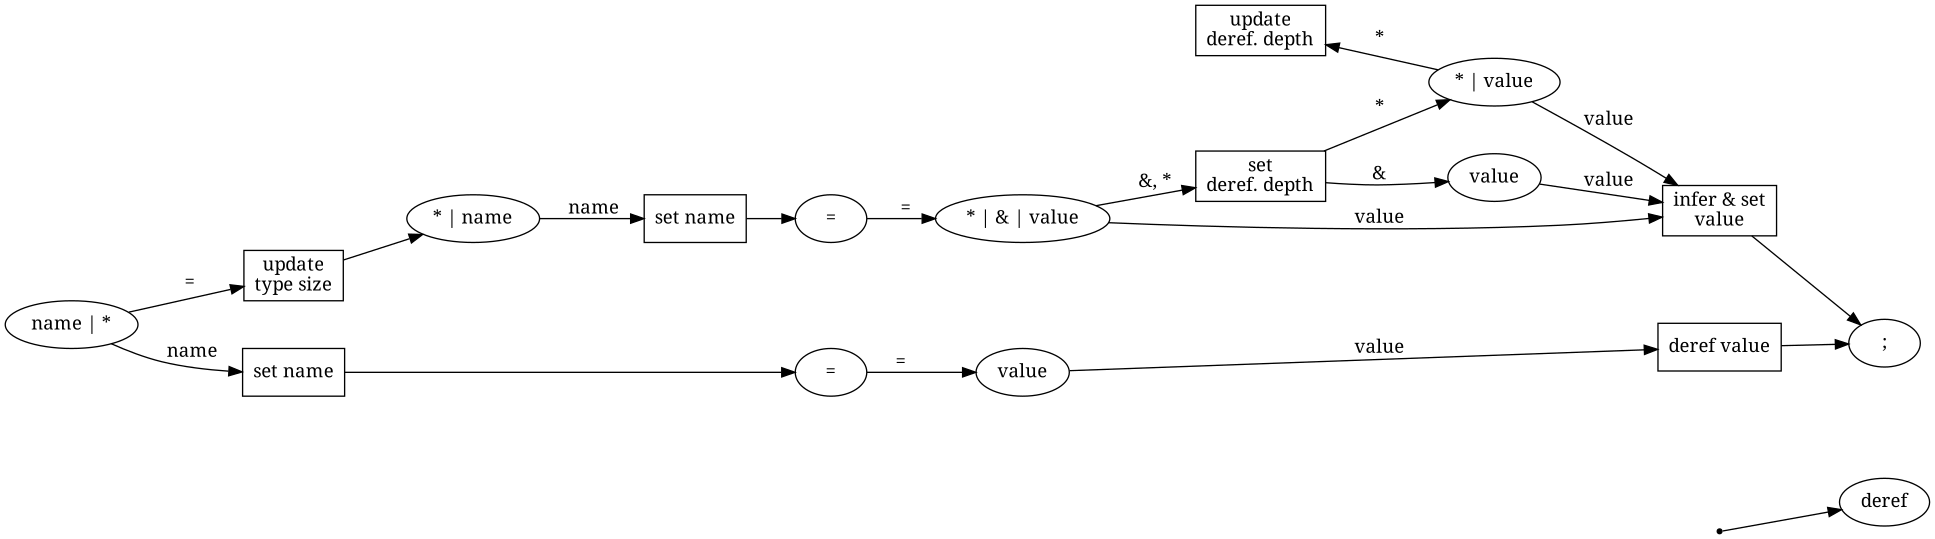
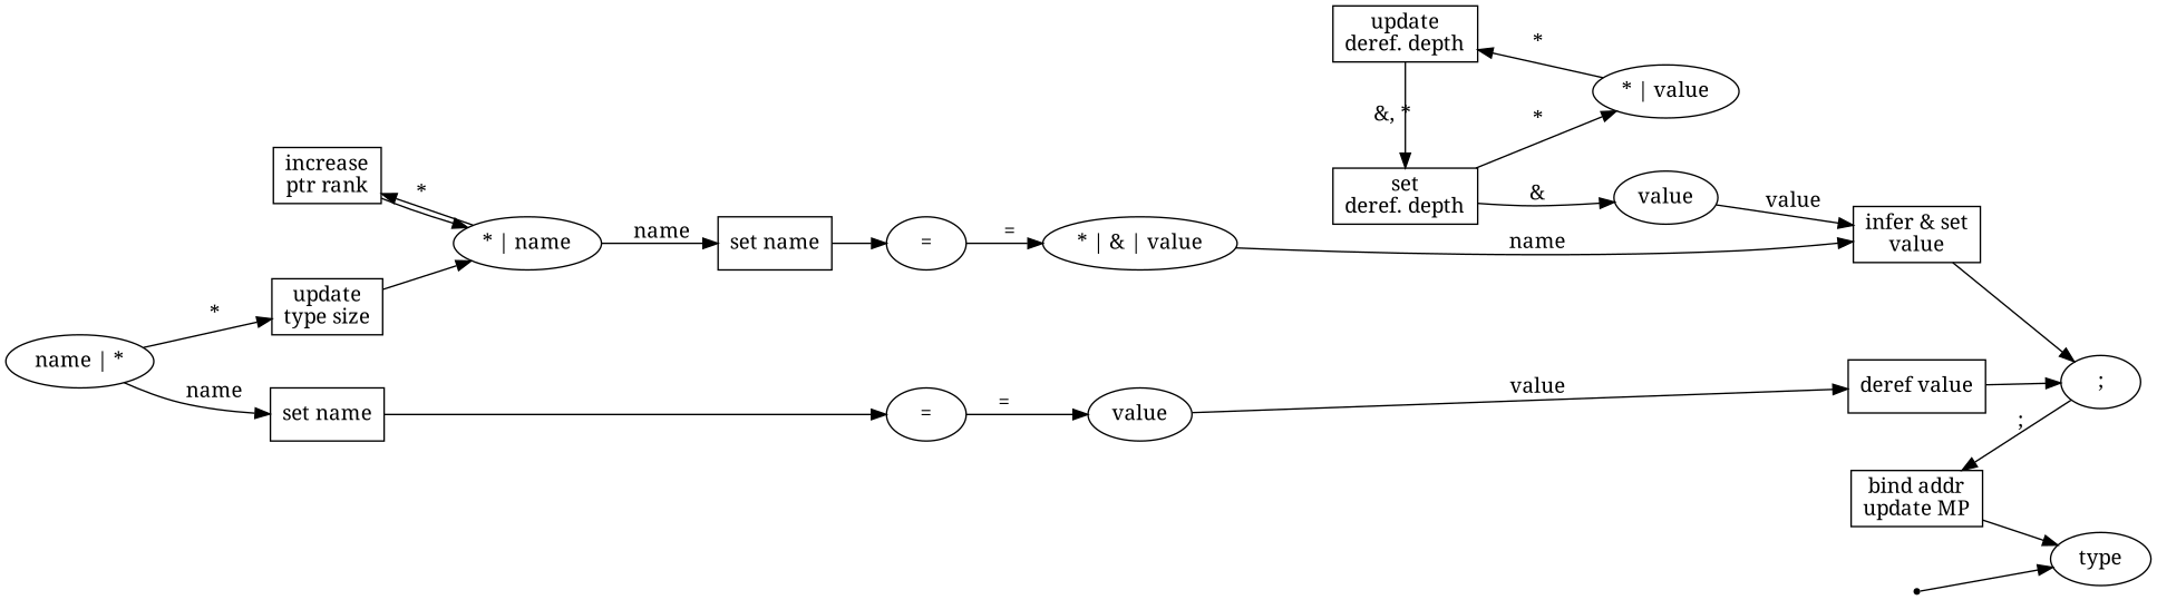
  digraph {
    fontname="Noto Serif"
    nodesep=0.5
    rankdir=LR
    ranksep=0.5
    node [fontname="Noto Serif"]
    edge [fontname="Noto Serif"]
    "set\nderef. depth" [shape=rectangle]
    "update\nderef. depth" [shape=rectangle]
    "="
    " = "
    "infer & set\nvalue" [shape=rectangle]
+   "bind addr\nupdate MP" [shape=rectangle]
    n7 [label="deref value" shape=rectangle]
    "update\ntype size" [shape=rectangle]
+   "increase\nptr rank" [shape=rectangle]
    "set name\r" [shape=rectangle]
    "* | & | value"
    value
    "value\n"
    "* | value"
    ";"
-   type [label=deref]
+   type
    "* | name"
    "" [fillcolor=dark shape=point style=filled]
    "name | *"
    "set name" [shape=rectangle]
    subgraph sub_1 {
      rank=same
      "set\nderef. depth"
      "update\nderef. depth"
    }
    subgraph sub_2 {
      rank=same
      "="
      " = "
    }
    subgraph sub_3 {
      rank=same
      "infer & set\nvalue"
+     "bind addr\nupdate MP"
      n7
    }
    subgraph sub_4 {
      rank=same
      "update\ntype size"
+     "increase\nptr rank"
      "set name\r"
    }
    subgraph sub_5 {
      rank=same
      "* | & | value"
      value
    }
    "set\nderef. depth" -> "value\n" [label=" &"]
    "set\nderef. depth" -> "* | value" [label=" *"]
    "=" -> "* | & | value" [label="  ="]
    " = " -> value [label=" = "]
    "infer & set\nvalue" -> ";"
+   "bind addr\nupdate MP" -> type
    n7 -> ";"
    "update\ntype size" -> "* | name"
+   "increase\nptr rank" -> "* | name"
    "set name\r" -> " = "
-   "* | & | value" -> "set\nderef. depth" [label=" &, *"]
-   "* | & | value" -> "infer & set\nvalue" [label=" value"]
+   "update\nderef. depth" -> "set\nderef. depth" [label=" &, *"]
+   "* | & | value" -> "infer & set\nvalue" [label=" name"]
    value -> n7 [label=" value"]
    "value\n" -> "infer & set\nvalue" [label=value]
    "* | value" -> "update\nderef. depth" [label=" *"]
-   "* | value" -> "infer & set\nvalue" [label=value]
+   ";" -> "bind addr\nupdate MP" [label=" ;"]
+   "* | name" -> "increase\nptr rank" [label=" *"]
    "* | name" -> "set name" [label=" name"]
    "" -> type
-   "name | *" -> "update\ntype size" [label=" = "]
+   "name | *" -> "update\ntype size" [label=" *"]
    "name | *" -> "set name\r" [label=" name"]
    "set name" -> "="
  }
